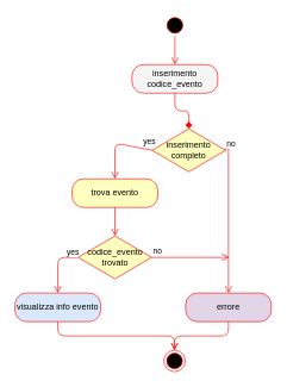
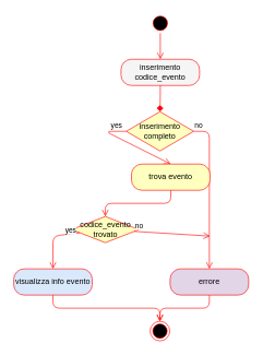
  <mxCell id="0" />
  <mxCell id="1" parent="0" />
  <mxCell id="2" value="" style="ellipse;html=1;shape=startState;fillColor=#000000;strokeColor=#ff0000;" vertex="1" parent="1"><mxGeometry x="229" y="20" width="30" height="30" as="geometry" /></mxCell>
  <mxCell id="3" value="" style="edgeStyle=orthogonalEdgeStyle;html=1;verticalAlign=bottom;endArrow=open;endSize=8;strokeColor=#ff0000;entryX=0.5;entryY=0;entryDx=0;entryDy=0;" edge="1" parent="1" source="2" target="4"><mxGeometry relative="1" as="geometry"><mxPoint x="244" y="100" as="targetPoint" /></mxGeometry></mxCell>
  <mxCell id="4" value="inserimento codice_evento" style="rounded=1;whiteSpace=wrap;html=1;arcSize=40;fontColor=#000000;fillColor=#f5f5f5;strokeColor=#ff0000;" vertex="1" parent="1"><mxGeometry x="184" y="90" width="120" height="40" as="geometry" /></mxCell>
  <mxCell id="5" value="" style="edgeStyle=orthogonalEdgeStyle;html=1;verticalAlign=bottom;endArrow=diamond;endSize=8;strokeColor=#ff0000;entryX=0.5;entryY=0;entryDx=0;entryDy=0;" edge="1" parent="1" source="4" target="6"><mxGeometry relative="1" as="geometry"><mxPoint x="244" y="200" as="targetPoint" /></mxGeometry></mxCell>
- <mxCell id="6" value="inserimento completo" style="rhombus;whiteSpace=wrap;html=1;fillColor=#ffffc0;strokeColor=#ff0000;" vertex="1" parent="1"><mxGeometry x="212" y="180" width="103" height="60" as="geometry" /></mxCell>
+ <mxCell id="6" value="inserimento completo" style="rhombus;whiteSpace=wrap;html=1;fillColor=#ffffc0;strokeColor=#ff0000;" vertex="1" parent="1"><mxGeometry x="192" y="170" width="103" height="60" as="geometry" /></mxCell>
  <mxCell id="7" value="no" style="html=1;align=left;verticalAlign=bottom;endArrow=open;endSize=8;strokeColor=#ff0000;entryX=0.5;entryY=0;entryDx=0;entryDy=0;exitX=1;exitY=0.5;exitDx=0;exitDy=0;" edge="1" parent="1" source="6" target="9"><mxGeometry x="-1" relative="1" as="geometry"><mxPoint x="383" y="230" as="targetPoint" /><Array as="points"><mxPoint x="319" y="200" /></Array></mxGeometry></mxCell>
  <mxCell id="8" value="yes" style="html=1;align=left;verticalAlign=top;endArrow=open;endSize=8;strokeColor=#ff0000;exitX=0;exitY=0.5;exitDx=0;exitDy=0;entryX=0.5;entryY=0;entryDx=0;entryDy=0;" edge="1" parent="1" source="6" target="10"><mxGeometry x="-0.658" y="-22" relative="1" as="geometry"><mxPoint x="-60" y="200" as="targetPoint" /><mxPoint x="186.101" y="222.059" as="sourcePoint" /><Array as="points"><mxPoint x="160" y="200" /></Array><mxPoint as="offset" /></mxGeometry></mxCell>
  <mxCell id="9" value="errore" style="rounded=1;whiteSpace=wrap;html=1;arcSize=40;fontColor=#000000;fillColor=#e1d5e7;strokeColor=#ff0000;" vertex="1" parent="1"><mxGeometry x="259" y="410" width="120" height="40" as="geometry" /></mxCell>
- <mxCell id="10" value="trova evento" style="rounded=1;whiteSpace=wrap;html=1;arcSize=40;fontColor=#000000;fillColor=#ffffc0;strokeColor=#ff0000;" vertex="1" parent="1"><mxGeometry x="100" y="250" width="120" height="40" as="geometry" /></mxCell>
+ <mxCell id="10" value="trova evento" style="rounded=1;whiteSpace=wrap;html=1;arcSize=40;fontColor=#000000;fillColor=#ffffc0;strokeColor=#ff0000;" vertex="1" parent="1"><mxGeometry x="200" y="250" width="120" height="40" as="geometry" /></mxCell>
  <mxCell id="11" value="" style="edgeStyle=orthogonalEdgeStyle;html=1;verticalAlign=bottom;endArrow=open;endSize=8;strokeColor=#ff0000;exitX=0.5;exitY=1;exitDx=0;exitDy=0;entryX=0.5;entryY=0;entryDx=0;entryDy=0;" edge="1" parent="1" source="10" target="12"><mxGeometry relative="1" as="geometry"><mxPoint x="130" y="410" as="targetPoint" /><Array as="points" /></mxGeometry></mxCell>
- <mxCell id="12" value="codice_evento trovato" style="rhombus;whiteSpace=wrap;html=1;fillColor=#ffffc0;strokeColor=#ff0000;" vertex="1" parent="1"><mxGeometry x="108.5" y="330" width="103" height="60" as="geometry" /></mxCell>
+ <mxCell id="12" value="codice_evento trovato" style="rhombus;whiteSpace=wrap;html=1;fillColor=#ffffc0;strokeColor=#ff0000;" vertex="1" parent="1"><mxGeometry x="108.5" y="330" width="103" height="40" as="geometry" /></mxCell>
  <mxCell id="13" value="no" style="html=1;align=left;verticalAlign=bottom;endArrow=open;endSize=8;strokeColor=#ff0000;" edge="1" parent="1" source="12"><mxGeometry x="-1" relative="1" as="geometry"><mxPoint x="320" y="360" as="targetPoint" /></mxGeometry></mxCell>
  <mxCell id="14" value="yes" style="html=1;align=left;verticalAlign=top;endArrow=open;endSize=8;strokeColor=#ff0000;entryX=0.5;entryY=0;entryDx=0;entryDy=0;" edge="1" parent="1" source="12" target="15"><mxGeometry x="-0.529" y="-20" relative="1" as="geometry"><mxPoint x="243" y="520" as="targetPoint" /><Array as="points"><mxPoint x="80" y="360" /></Array><mxPoint as="offset" /></mxGeometry></mxCell>
  <mxCell id="15" value="visualizza info evento" style="rounded=1;whiteSpace=wrap;html=1;arcSize=40;fontColor=#000000;fillColor=#dae8fc;strokeColor=#ff0000;" vertex="1" parent="1"><mxGeometry x="20" y="410" width="120" height="40" as="geometry" /></mxCell>
  <mxCell id="16" value="" style="edgeStyle=orthogonalEdgeStyle;html=1;verticalAlign=bottom;endArrow=open;endSize=8;strokeColor=#ff0000;exitX=0.5;exitY=1;exitDx=0;exitDy=0;entryX=0.5;entryY=0;entryDx=0;entryDy=0;" edge="1" parent="1" source="15" target="17"><mxGeometry relative="1" as="geometry"><mxPoint x="80" y="490" as="targetPoint" /><mxPoint x="170" y="300" as="sourcePoint" /><Array as="points"><mxPoint x="80" y="470" /><mxPoint x="244" y="470" /></Array></mxGeometry></mxCell>
  <mxCell id="17" value="" style="ellipse;html=1;shape=endState;fillColor=#000000;strokeColor=#ff0000;" vertex="1" parent="1"><mxGeometry x="228.5" y="490" width="30" height="30" as="geometry" /></mxCell>
  <mxCell id="18" value="" style="edgeStyle=orthogonalEdgeStyle;html=1;verticalAlign=bottom;endArrow=open;endSize=8;strokeColor=#ff0000;exitX=0.5;exitY=1;exitDx=0;exitDy=0;entryX=0.5;entryY=0;entryDx=0;entryDy=0;" edge="1" parent="1" source="9" target="17"><mxGeometry relative="1" as="geometry"><mxPoint x="160" y="660" as="targetPoint" /><mxPoint x="10" y="620" as="sourcePoint" /></mxGeometry></mxCell>
